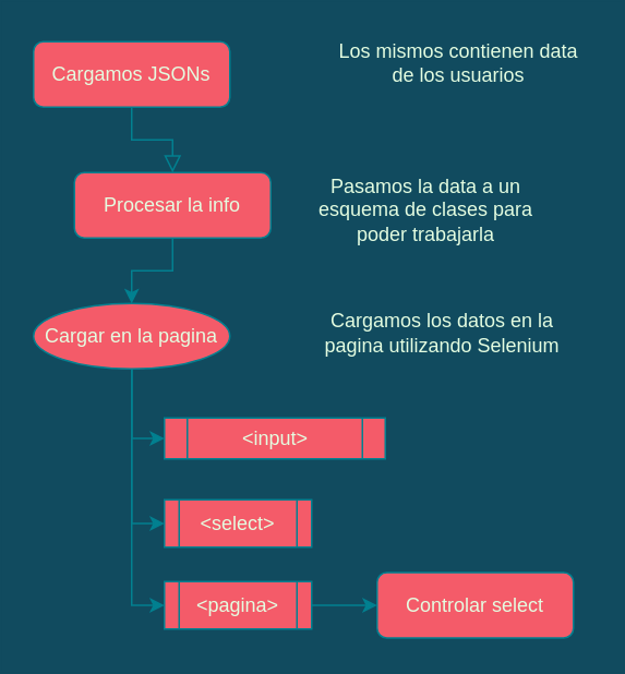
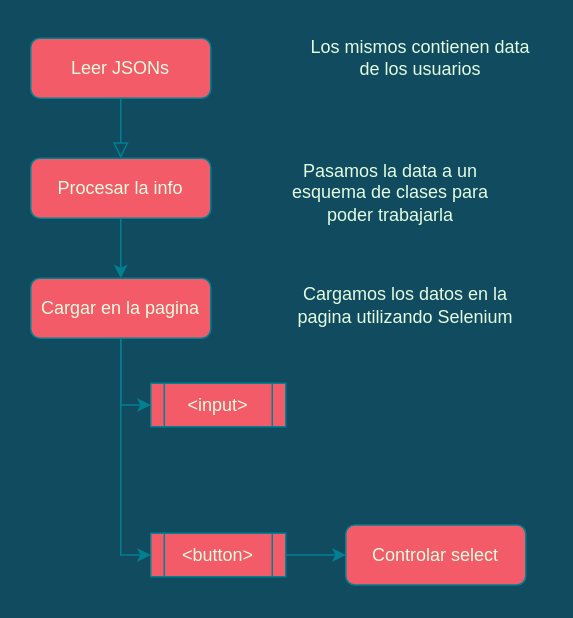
  <mxCell id="0" />
  <mxCell id="1" parent="0" />
  <mxCell id="2" value="" style="rounded=0;html=1;jettySize=auto;orthogonalLoop=1;fontSize=11;endArrow=block;endFill=0;endSize=8;strokeWidth=1;shadow=0;labelBackgroundColor=none;edgeStyle=orthogonalEdgeStyle;strokeColor=#028090;fontColor=#E4FDE1;entryX=0.5;entryY=0;entryDx=0;entryDy=0;" parent="1" source="3" target="5" edge="1"><mxGeometry relative="1" as="geometry"><mxPoint x="80" y="115" as="targetPoint" /></mxGeometry></mxCell>
- <mxCell id="3" value="Cargamos JSONs" style="rounded=1;whiteSpace=wrap;html=1;fontSize=12;glass=0;strokeWidth=1;shadow=0;fillColor=#F45B69;strokeColor=#028090;fontColor=#E4FDE1;" parent="1" vertex="1"><mxGeometry x="20" y="25" width="120" height="40" as="geometry" /></mxCell>
+ <mxCell id="3" value="Leer JSONs" style="rounded=1;whiteSpace=wrap;html=1;fontSize=12;glass=0;strokeWidth=1;shadow=0;fillColor=#F45B69;strokeColor=#028090;fontColor=#E4FDE1;" parent="1" vertex="1"><mxGeometry x="20" y="25" width="120" height="40" as="geometry" /></mxCell>
  <mxCell id="4" style="edgeStyle=orthogonalEdgeStyle;rounded=0;orthogonalLoop=1;jettySize=auto;html=1;exitX=0.5;exitY=1;exitDx=0;exitDy=0;strokeColor=#028090;fontColor=#E4FDE1;fillColor=#F45B69;" edge="1" parent="1" source="5" target="9"><mxGeometry relative="1" as="geometry" /></mxCell>
- <mxCell id="5" value="Procesar la info" style="rounded=1;whiteSpace=wrap;html=1;fontSize=12;glass=0;strokeWidth=1;shadow=0;fillColor=#F45B69;strokeColor=#028090;fontColor=#E4FDE1;" parent="1" vertex="1"><mxGeometry x="45" y="105" width="120" height="40" as="geometry" /></mxCell>
+ <mxCell id="5" value="Procesar la info" style="rounded=1;whiteSpace=wrap;html=1;fontSize=12;glass=0;strokeWidth=1;shadow=0;fillColor=#F45B69;strokeColor=#028090;fontColor=#E4FDE1;" parent="1" vertex="1"><mxGeometry x="20" y="105" width="120" height="40" as="geometry" /></mxCell>
  <mxCell id="6" style="edgeStyle=orthogonalEdgeStyle;rounded=0;orthogonalLoop=1;jettySize=auto;html=1;exitX=0.5;exitY=1;exitDx=0;exitDy=0;entryX=0;entryY=0.5;entryDx=0;entryDy=0;strokeColor=#028090;fontColor=#E4FDE1;fillColor=#F45B69;" edge="1" parent="1" source="9" target="13"><mxGeometry relative="1" as="geometry" /></mxCell>
- <mxCell id="7" style="edgeStyle=orthogonalEdgeStyle;rounded=0;orthogonalLoop=1;jettySize=auto;html=1;exitX=0.5;exitY=1;exitDx=0;exitDy=0;entryX=0;entryY=0.5;entryDx=0;entryDy=0;strokeColor=#028090;fontColor=#E4FDE1;fillColor=#F45B69;" edge="1" parent="1" source="9" target="16"><mxGeometry relative="1" as="geometry" /></mxCell>
  <mxCell id="8" style="edgeStyle=orthogonalEdgeStyle;rounded=0;orthogonalLoop=1;jettySize=auto;html=1;exitX=0.5;exitY=1;exitDx=0;exitDy=0;entryX=0;entryY=0.5;entryDx=0;entryDy=0;strokeColor=#028090;fontColor=#E4FDE1;fillColor=#F45B69;" edge="1" parent="1" source="9" target="15"><mxGeometry relative="1" as="geometry" /></mxCell>
- <mxCell id="9" value="Cargar en la pagina" style="ellipse;whiteSpace=wrap;html=1;fontSize=12;glass=0;strokeWidth=1;shadow=0;fillColor=#F45B69;strokeColor=#028090;fontColor=#E4FDE1;" vertex="1" parent="1"><mxGeometry x="20" y="185" width="120" height="40" as="geometry" /></mxCell>
+ <mxCell id="9" value="Cargar en la pagina" style="rounded=1;whiteSpace=wrap;html=1;fontSize=12;glass=0;strokeWidth=1;shadow=0;fillColor=#F45B69;strokeColor=#028090;fontColor=#E4FDE1;" vertex="1" parent="1"><mxGeometry x="20" y="185" width="120" height="40" as="geometry" /></mxCell>
  <mxCell id="10" value="Los mismos contienen data de los usuarios" style="text;html=1;strokeColor=none;fillColor=none;align=center;verticalAlign=middle;whiteSpace=wrap;rounded=0;fontColor=#E4FDE1;" vertex="1" parent="1"><mxGeometry x="200" y="20" width="160" height="35" as="geometry" /></mxCell>
  <mxCell id="11" value="Pasamos la data a un esquema de clases para poder trabajarla" style="text;html=1;strokeColor=none;fillColor=none;align=center;verticalAlign=middle;whiteSpace=wrap;rounded=0;fontColor=#E4FDE1;" vertex="1" parent="1"><mxGeometry x="180" y="105" width="160" height="45" as="geometry" /></mxCell>
  <mxCell id="12" value="Cargamos los datos en la pagina utilizando Selenium" style="text;html=1;strokeColor=none;fillColor=none;align=center;verticalAlign=middle;whiteSpace=wrap;rounded=0;fontColor=#E4FDE1;" vertex="1" parent="1"><mxGeometry x="190" y="180" width="160" height="45" as="geometry" /></mxCell>
- <mxCell id="13" value="&amp;lt;input&amp;gt;" style="shape=process;whiteSpace=wrap;html=1;backgroundOutline=1;strokeColor=#028090;fontColor=#E4FDE1;fillColor=#F45B69;" vertex="1" parent="1"><mxGeometry x="100" y="255" width="135" height="25" as="geometry" /></mxCell>
+ <mxCell id="13" value="&amp;lt;input&amp;gt;" style="shape=process;whiteSpace=wrap;html=1;backgroundOutline=1;strokeColor=#028090;fontColor=#E4FDE1;fillColor=#F45B69;" vertex="1" parent="1"><mxGeometry x="100" y="255" width="90" height="29" as="geometry" /></mxCell>
  <mxCell id="14" style="edgeStyle=orthogonalEdgeStyle;rounded=0;orthogonalLoop=1;jettySize=auto;html=1;exitX=1;exitY=0.5;exitDx=0;exitDy=0;entryX=0;entryY=0.5;entryDx=0;entryDy=0;strokeColor=#028090;fontColor=#E4FDE1;fillColor=#F45B69;" edge="1" parent="1" source="15" target="17"><mxGeometry relative="1" as="geometry" /></mxCell>
- <mxCell id="15" value="&amp;lt;pagina&amp;gt;" style="shape=process;whiteSpace=wrap;html=1;backgroundOutline=1;strokeColor=#028090;fontColor=#E4FDE1;fillColor=#F45B69;gradientColor=none;" vertex="1" parent="1"><mxGeometry x="100" y="355" width="90" height="29" as="geometry" /></mxCell>
- <mxCell id="16" value="&amp;lt;select&amp;gt;" style="shape=process;whiteSpace=wrap;html=1;backgroundOutline=1;strokeColor=#028090;fontColor=#E4FDE1;fillColor=#F45B69;" vertex="1" parent="1"><mxGeometry x="100" y="305" width="90" height="29" as="geometry" /></mxCell>
+ <mxCell id="15" value="&amp;lt;button&amp;gt;" style="shape=process;whiteSpace=wrap;html=1;backgroundOutline=1;strokeColor=#028090;fontColor=#E4FDE1;fillColor=#F45B69;gradientColor=none;" vertex="1" parent="1"><mxGeometry x="100" y="355" width="90" height="29" as="geometry" /></mxCell>
  <mxCell id="17" value="Controlar select" style="rounded=1;whiteSpace=wrap;html=1;fontSize=12;glass=0;strokeWidth=1;shadow=0;fillColor=#F45B69;strokeColor=#028090;fontColor=#E4FDE1;" vertex="1" parent="1"><mxGeometry x="230" y="349.5" width="120" height="40" as="geometry" /></mxCell>
